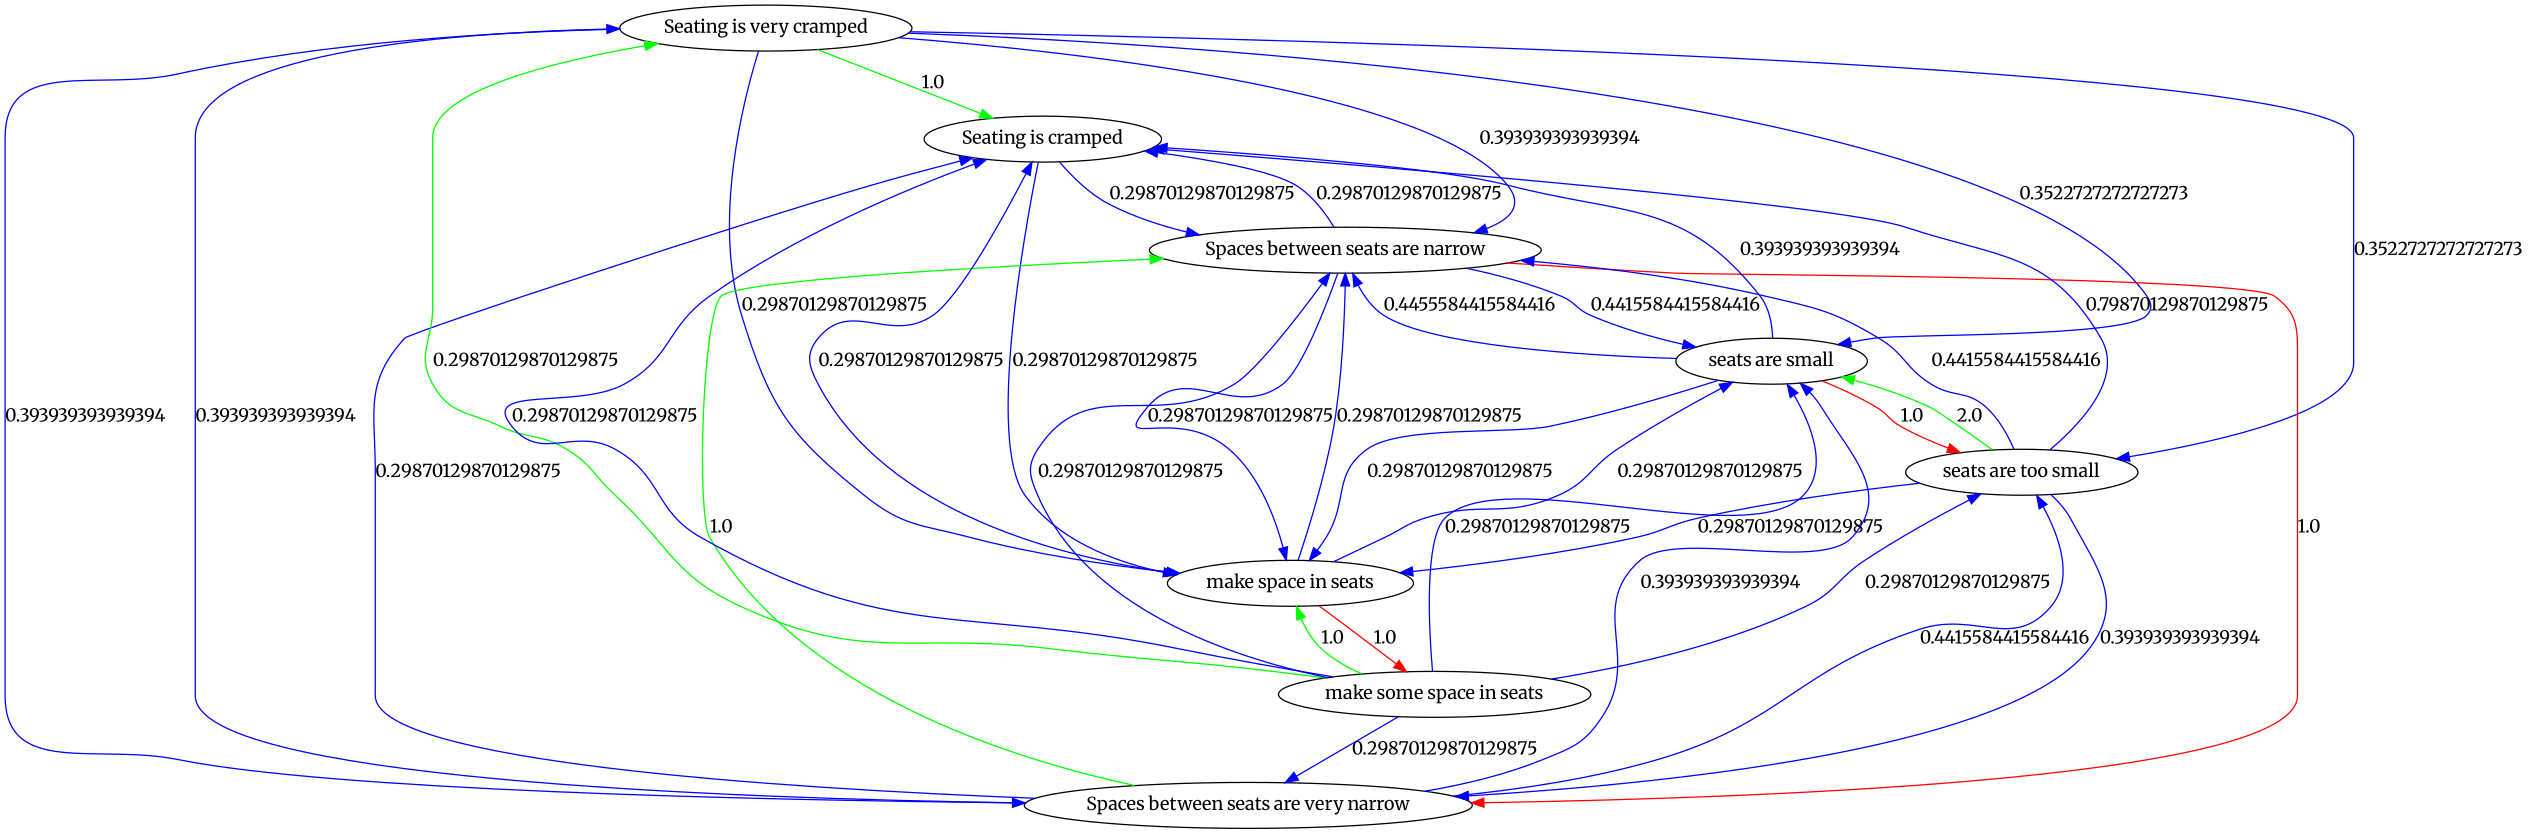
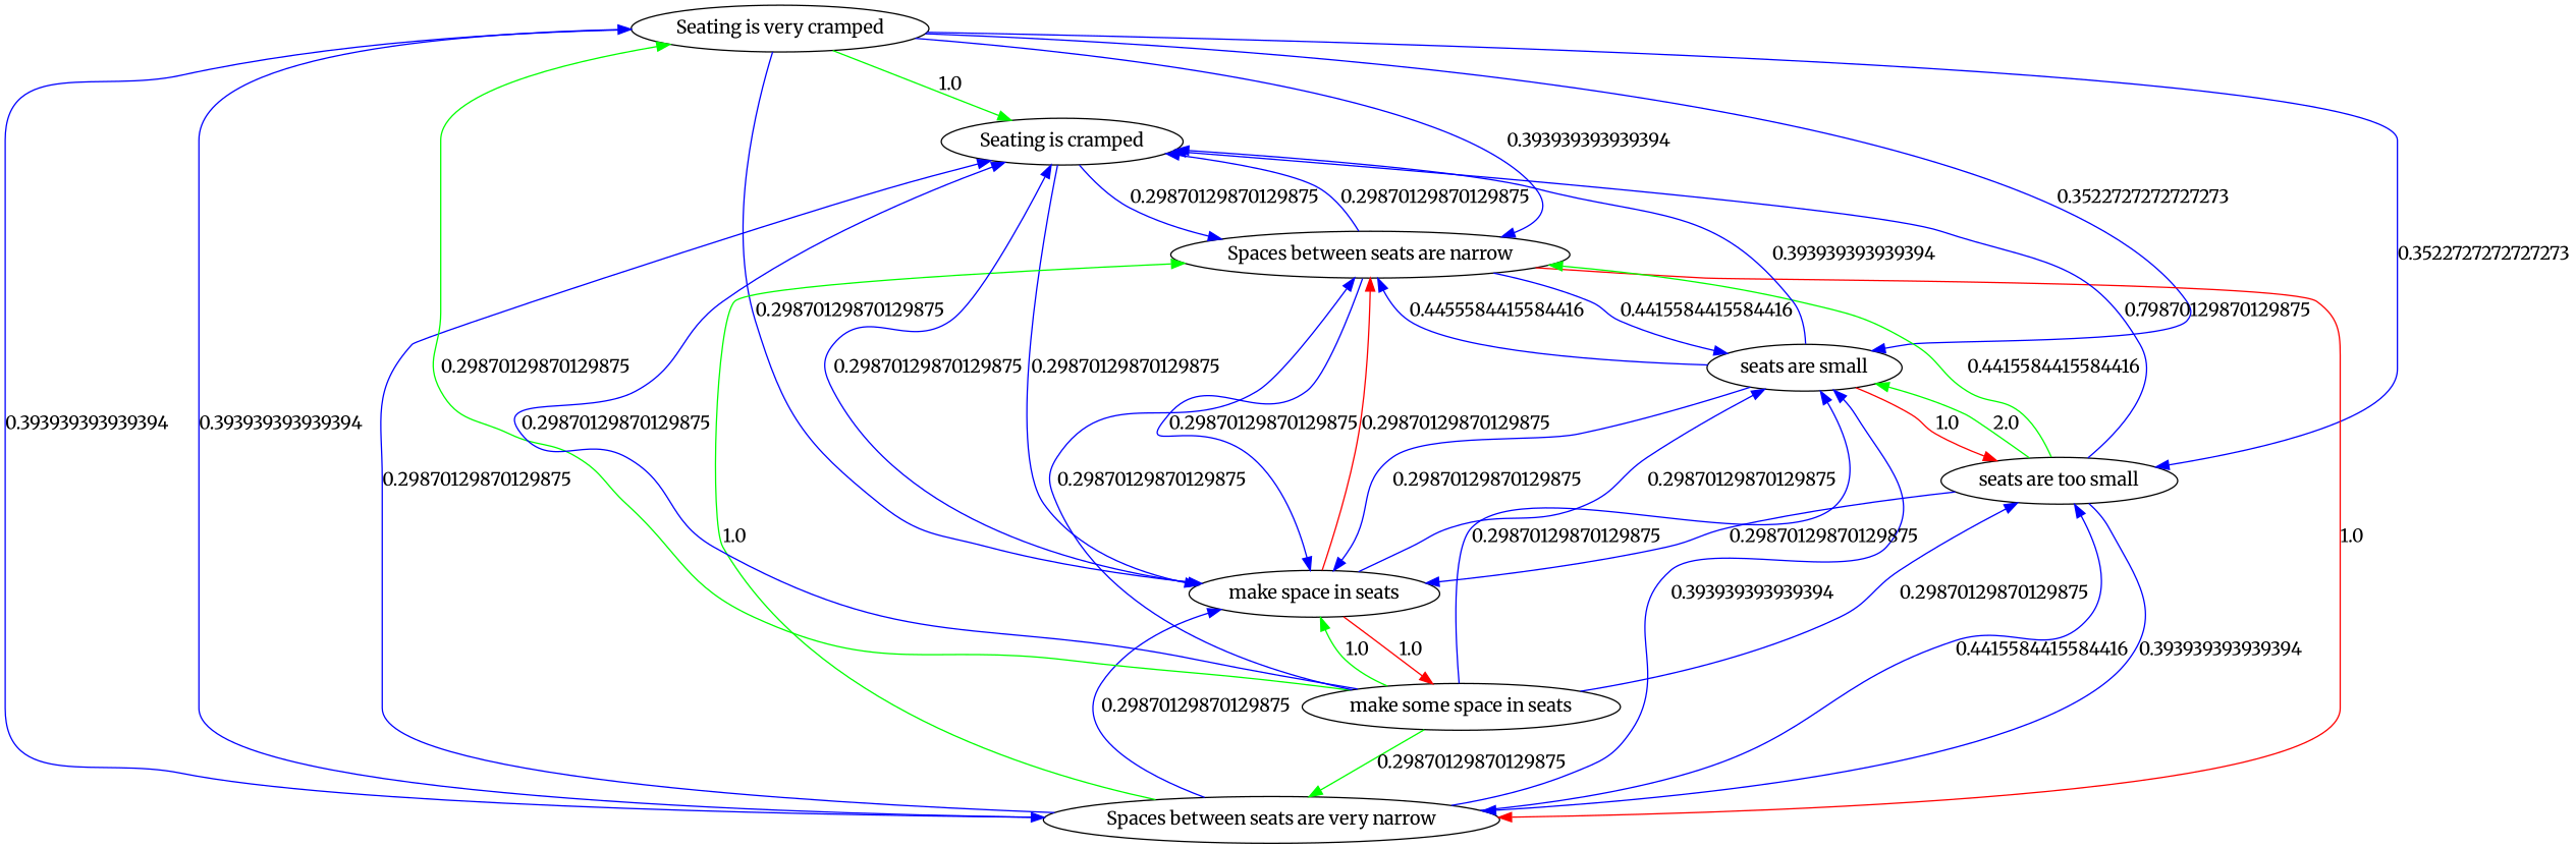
  digraph {
    fontname=Merriweather
    node [fontname=Merriweather]
    edge [color=blue fontname=Merriweather]
    "Seating is very cramped"
    "Seating is cramped"
    "Spaces between seats are very narrow"
    "Spaces between seats are narrow"
    "make space in seats"
    "seats are too small"
    "seats are small"
    "make some space in seats"
    "Seating is very cramped" -> "Seating is cramped" [color=green label=1.0]
    "Seating is very cramped" -> "Spaces between seats are very narrow" [label=0.393939393939394]
    "Seating is very cramped" -> "Spaces between seats are narrow" [label=0.393939393939394]
    "Seating is very cramped" -> "make space in seats" [label=0.29870129870129875]
    "Seating is very cramped" -> "seats are too small" [label=0.3522727272727273]
    "Seating is very cramped" -> "seats are small" [label=0.3522727272727273]
    "Seating is cramped" -> "Spaces between seats are narrow" [label=0.29870129870129875]
    "Seating is cramped" -> "make space in seats" [label=0.29870129870129875]
    "Spaces between seats are very narrow" -> "Seating is very cramped" [label=0.393939393939394]
    "Spaces between seats are very narrow" -> "Seating is cramped" [label=0.29870129870129875]
    "Spaces between seats are very narrow" -> "Spaces between seats are narrow" [color=green label=1.0]
+   "Spaces between seats are very narrow" -> "make space in seats" [label=0.29870129870129875]
    "Spaces between seats are very narrow" -> "seats are too small" [label=0.4415584415584416]
    "Spaces between seats are very narrow" -> "seats are small" [label=0.393939393939394]
    "Spaces between seats are narrow" -> "Seating is cramped" [label=0.29870129870129875]
    "Spaces between seats are narrow" -> "Spaces between seats are very narrow" [color=red label=1.0]
    "Spaces between seats are narrow" -> "make space in seats" [label=0.29870129870129875]
    "Spaces between seats are narrow" -> "seats are small" [label=0.4415584415584416]
    "make space in seats" -> "Seating is cramped" [label=0.29870129870129875]
-   "make space in seats" -> "Spaces between seats are narrow" [label=0.29870129870129875]
+   "make space in seats" -> "Spaces between seats are narrow" [color=red label=0.29870129870129875]
    "make space in seats" -> "seats are small" [label=0.29870129870129875]
    "make space in seats" -> "make some space in seats" [color=red label=1.0]
    "seats are too small" -> "Seating is cramped" [label=0.79870129870129875]
    "seats are too small" -> "Spaces between seats are very narrow" [label=0.393939393939394]
-   "seats are too small" -> "Spaces between seats are narrow" [label=0.4415584415584416]
+   "seats are too small" -> "Spaces between seats are narrow" [color=green label=0.4415584415584416]
    "seats are too small" -> "make space in seats" [label=0.29870129870129875]
    "seats are too small" -> "seats are small" [color=green label=2.0]
    "seats are small" -> "Seating is cramped" [label=0.393939393939394]
    "seats are small" -> "Spaces between seats are narrow" [label=0.4455584415584416]
    "seats are small" -> "make space in seats" [label=0.29870129870129875]
    "seats are small" -> "seats are too small" [color=red label=1.0]
    "make some space in seats" -> "Seating is very cramped" [color=green label=0.29870129870129875]
    "make some space in seats" -> "Seating is cramped" [label=0.29870129870129875]
-   "make some space in seats" -> "Spaces between seats are very narrow" [label=0.29870129870129875]
+   "make some space in seats" -> "Spaces between seats are very narrow" [color=green label=0.29870129870129875]
    "make some space in seats" -> "Spaces between seats are narrow" [label=0.29870129870129875]
    "make some space in seats" -> "make space in seats" [color=green label=1.0]
    "make some space in seats" -> "seats are too small" [label=0.29870129870129875]
    "make some space in seats" -> "seats are small" [label=0.29870129870129875]
  }
